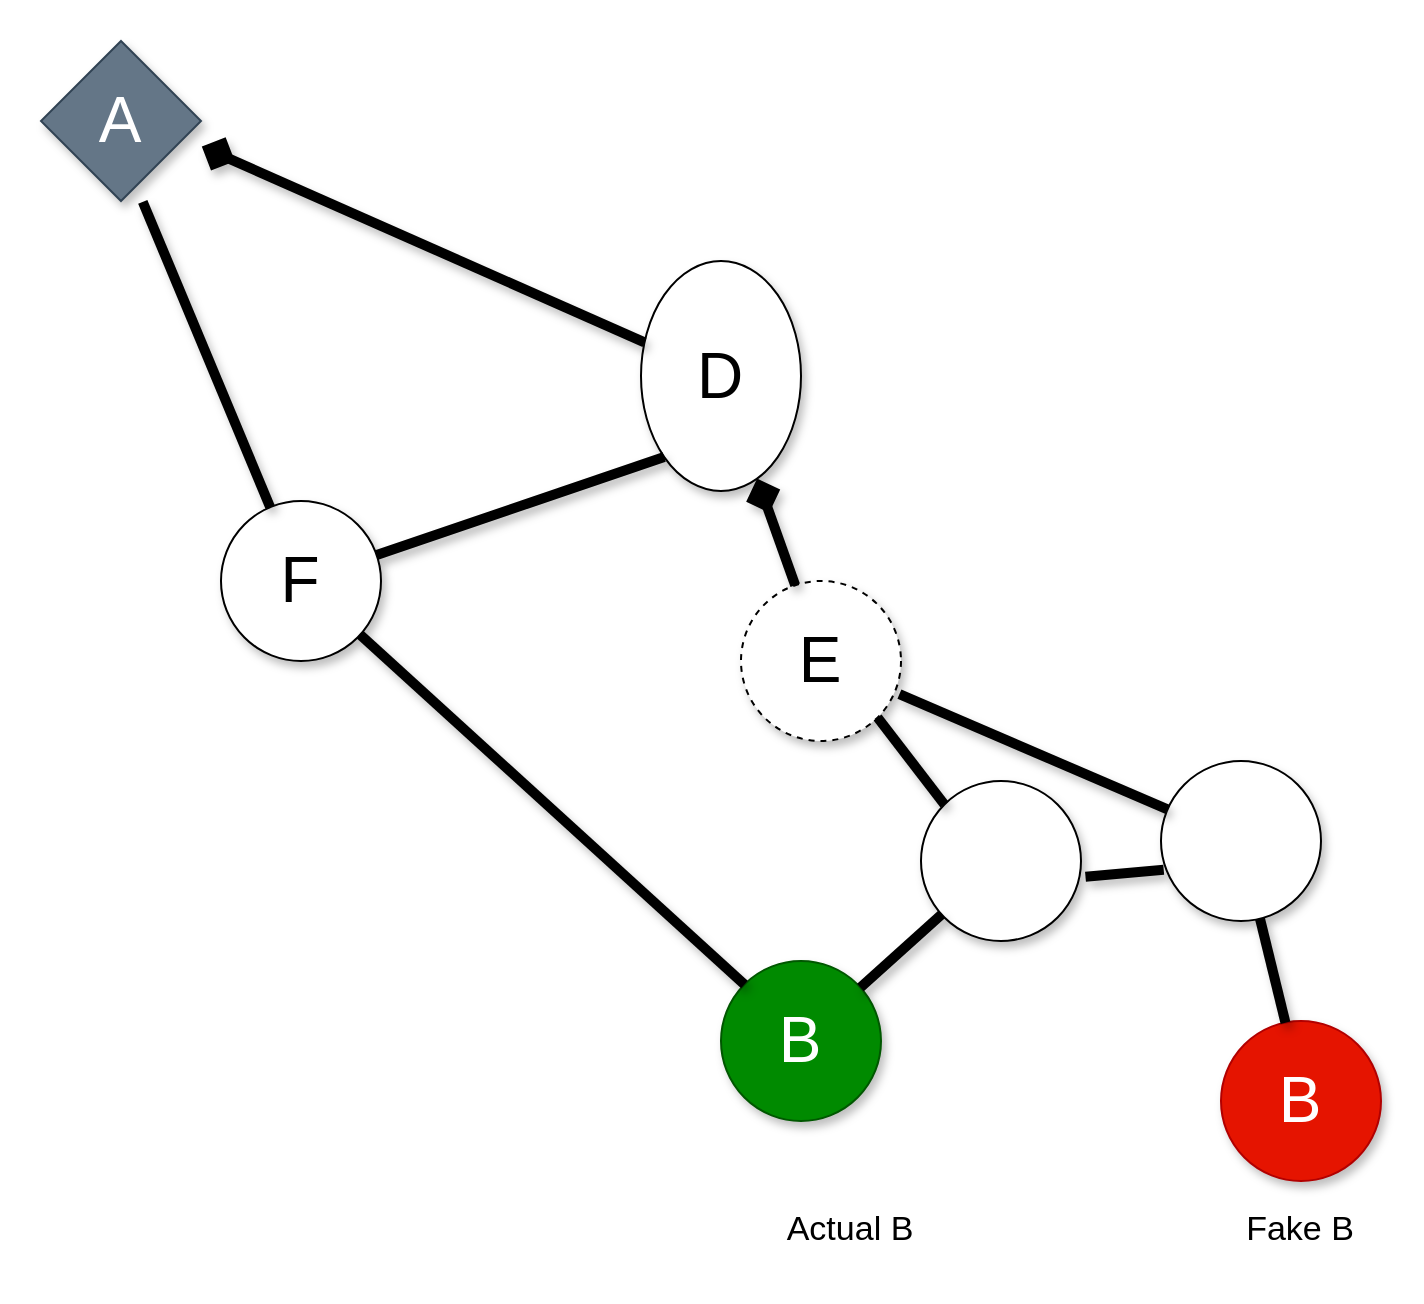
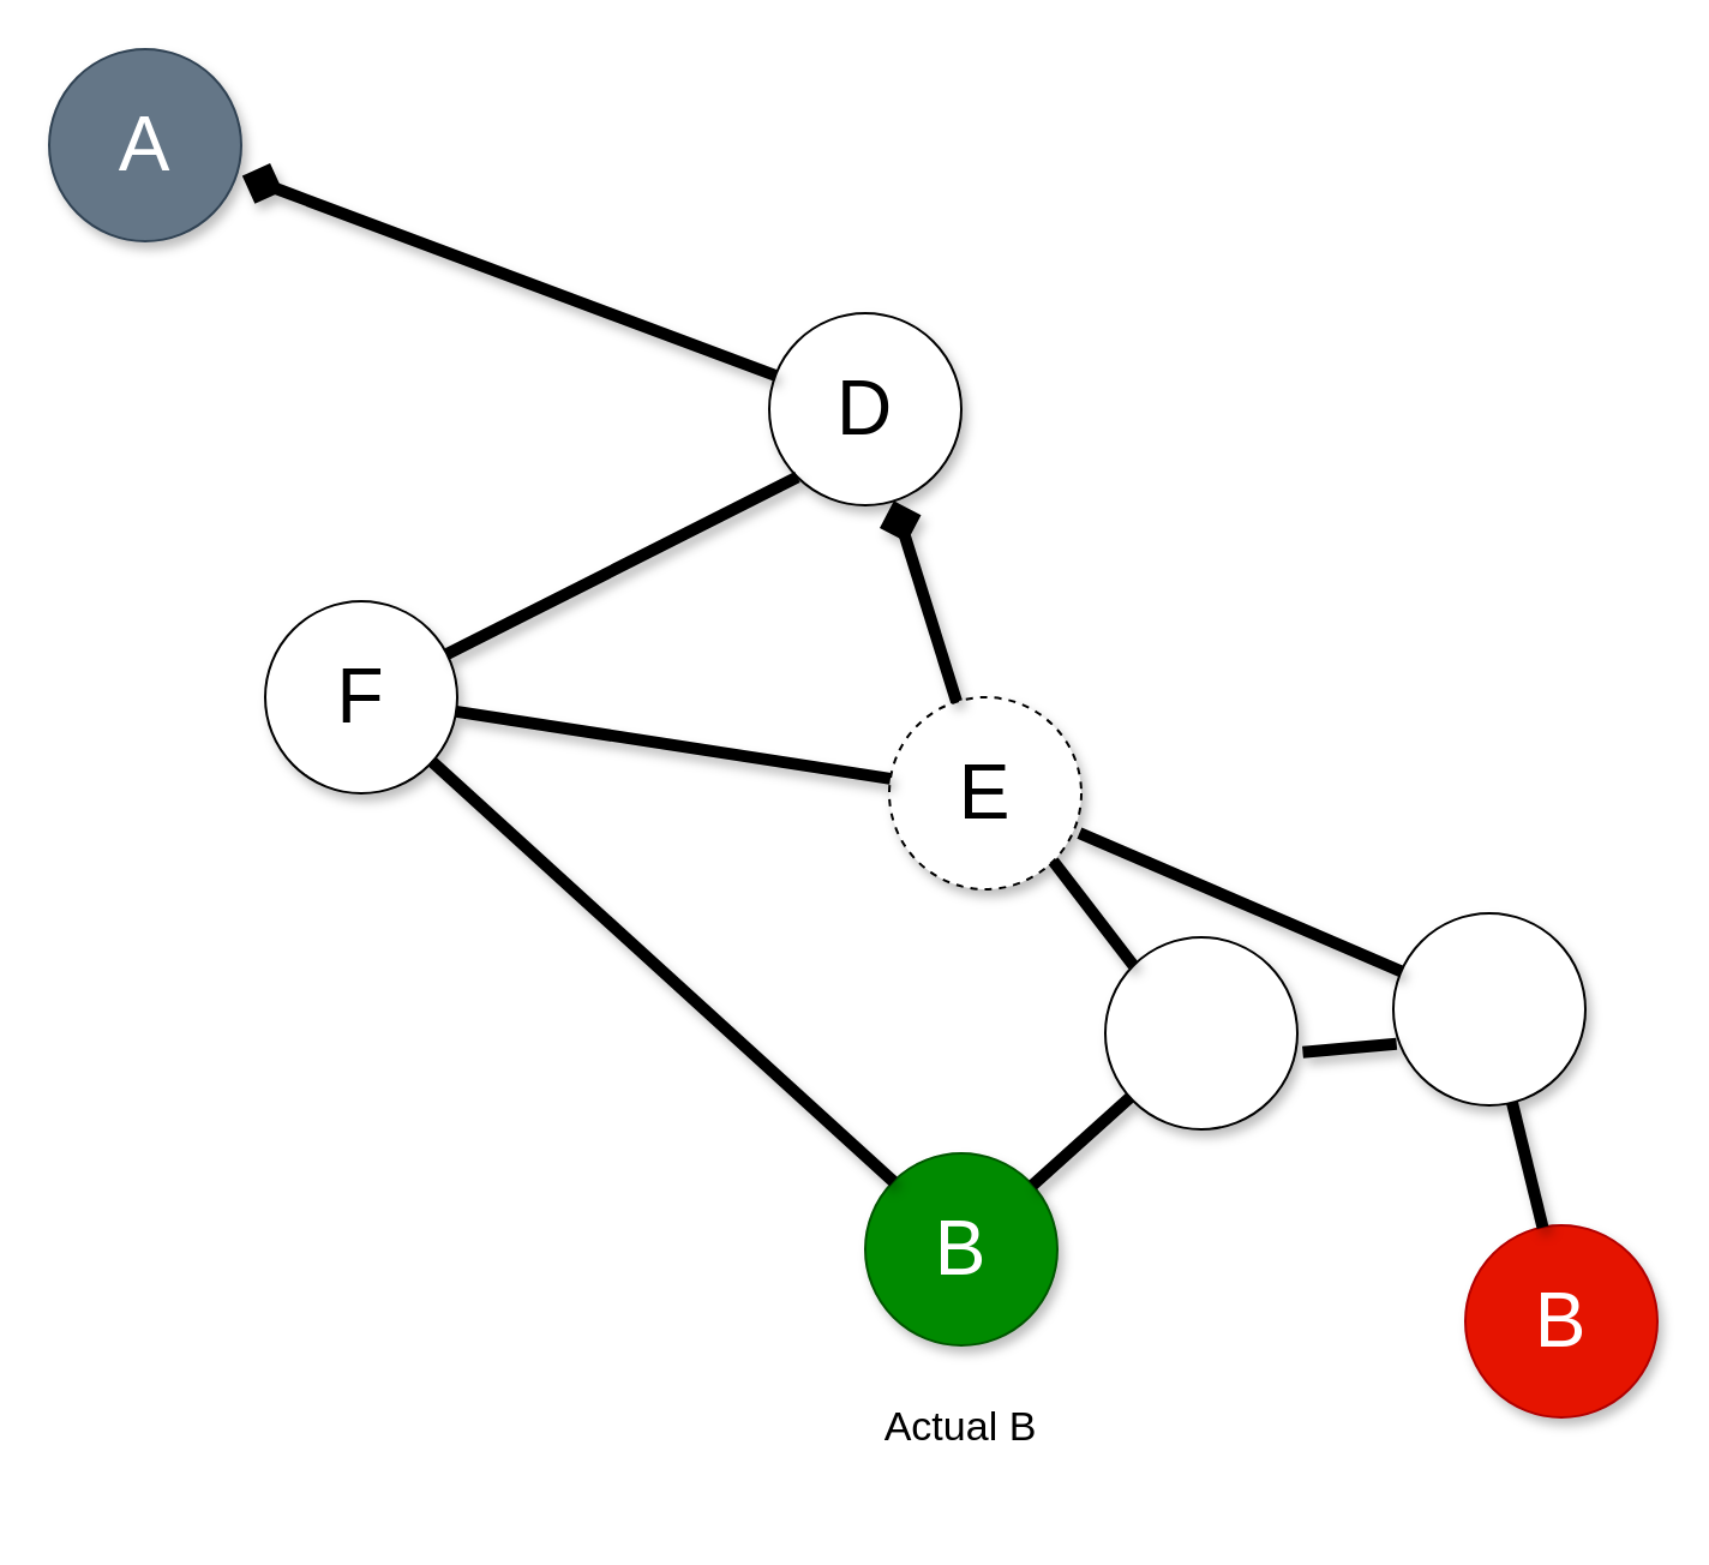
  <mxCell id="0" />
  <mxCell id="1" parent="0" />
- <mxCell id="2" value="&lt;font style=&quot;font-size: 32px;&quot;&gt;A&lt;/font&gt;" style="rhombus;whiteSpace=wrap;html=1;aspect=fixed;shadow=1;fillColor=#647687;fontColor=#ffffff;strokeColor=#314354;" vertex="1" parent="1"><mxGeometry x="20" y="20" width="80" height="80" as="geometry" /></mxCell>
- <mxCell id="3" value="&lt;font style=&quot;font-size: 32px;&quot;&gt;D&lt;/font&gt;" style="ellipse;whiteSpace=wrap;html=1;aspect=fixed;shadow=1;" vertex="1" parent="1"><mxGeometry x="320" y="130" width="80" height="115" as="geometry" /></mxCell>
+ <mxCell id="2" value="&lt;font style=&quot;font-size: 32px;&quot;&gt;A&lt;/font&gt;" style="ellipse;whiteSpace=wrap;html=1;aspect=fixed;shadow=1;fillColor=#647687;fontColor=#ffffff;strokeColor=#314354;" vertex="1" parent="1"><mxGeometry x="20" y="20" width="80" height="80" as="geometry" /></mxCell>
+ <mxCell id="3" value="&lt;font style=&quot;font-size: 32px;&quot;&gt;D&lt;/font&gt;" style="ellipse;whiteSpace=wrap;html=1;aspect=fixed;shadow=1;" vertex="1" parent="1"><mxGeometry x="320" y="130" width="80" height="80" as="geometry" /></mxCell>
  <mxCell id="4" value="" style="endArrow=diamond;html=1;rounded=0;strokeWidth=5;entryX=1.005;entryY=0.66;entryDx=0;entryDy=0;entryPerimeter=0;shadow=1;" edge="1" parent="1" source="3" target="2"><mxGeometry width="50" height="50" relative="1" as="geometry"><mxPoint x="100" y="230" as="sourcePoint" /><mxPoint x="150" y="180" as="targetPoint" /></mxGeometry></mxCell>
  <mxCell id="5" value="&lt;font style=&quot;font-size: 32px;&quot;&gt;F&lt;/font&gt;" style="ellipse;whiteSpace=wrap;html=1;aspect=fixed;shadow=1;" vertex="1" parent="1"><mxGeometry x="110" y="250" width="80" height="80" as="geometry" /></mxCell>
  <mxCell id="6" value="&lt;font style=&quot;font-size: 32px;&quot;&gt;B&lt;/font&gt;" style="ellipse;whiteSpace=wrap;html=1;aspect=fixed;shadow=1;fillColor=#008a00;fontColor=#ffffff;strokeColor=#005700;" vertex="1" parent="1"><mxGeometry x="360" y="480" width="80" height="80" as="geometry" /></mxCell>
  <mxCell id="7" value="&lt;font style=&quot;font-size: 32px;&quot;&gt;E&lt;/font&gt;" style="ellipse;whiteSpace=wrap;html=1;aspect=fixed;shadow=1;dashed=1;" vertex="1" parent="1"><mxGeometry x="370" y="290" width="80" height="80" as="geometry" /></mxCell>
  <mxCell id="8" value="" style="ellipse;whiteSpace=wrap;html=1;aspect=fixed;shadow=1;" vertex="1" parent="1"><mxGeometry x="580" y="380" width="80" height="80" as="geometry" /></mxCell>
  <mxCell id="9" value="" style="ellipse;whiteSpace=wrap;html=1;aspect=fixed;shadow=1;" vertex="1" parent="1"><mxGeometry x="460" y="390" width="80" height="80" as="geometry" /></mxCell>
  <mxCell id="10" value="&lt;font style=&quot;font-size: 32px;&quot;&gt;B&lt;/font&gt;" style="ellipse;whiteSpace=wrap;html=1;aspect=fixed;shadow=1;fillColor=#e51400;fontColor=#ffffff;strokeColor=#B20000;" vertex="1" parent="1"><mxGeometry x="610" y="510" width="80" height="80" as="geometry" /></mxCell>
- <mxCell id="11" value="&lt;font style=&quot;font-size: 17px;&quot;&gt;Fake B&lt;br&gt;&lt;/font&gt;" style="text;html=1;align=center;verticalAlign=middle;whiteSpace=wrap;rounded=0;shadow=1;" vertex="1" parent="1"><mxGeometry x="620" y="600" width="60" height="30" as="geometry" /></mxCell>
- <mxCell id="12" value="&lt;font style=&quot;font-size: 17px;&quot;&gt;Actual B&lt;/font&gt;" style="text;html=1;align=center;verticalAlign=middle;whiteSpace=wrap;rounded=0;shadow=1;" vertex="1" parent="1"><mxGeometry x="385" y="600" width="80" height="30" as="geometry" /></mxCell>
+ <mxCell id="12" value="&lt;font style=&quot;font-size: 17px;&quot;&gt;Actual B&lt;/font&gt;" style="text;html=1;align=center;verticalAlign=middle;whiteSpace=wrap;rounded=0;shadow=1;" vertex="1" parent="1"><mxGeometry x="360" y="580" width="80" height="30" as="geometry" /></mxCell>
  <mxCell id="13" value="" style="endArrow=none;html=1;rounded=0;strokeWidth=5;exitX=0;exitY=1;exitDx=0;exitDy=0;shadow=1;" edge="1" parent="1" source="3" target="5"><mxGeometry width="50" height="50" relative="1" as="geometry"><mxPoint x="334" y="404" as="sourcePoint" /><mxPoint x="210" y="260" as="targetPoint" /></mxGeometry></mxCell>
- <mxCell id="14" value="" style="endArrow=none;html=1;rounded=0;strokeWidth=5;entryX=0.636;entryY=1.005;entryDx=0;entryDy=0;entryPerimeter=0;shadow=1;" edge="1" parent="1" source="5" target="2"><mxGeometry width="50" height="50" relative="1" as="geometry"><mxPoint x="120" y="240" as="sourcePoint" /><mxPoint x="90" y="130" as="targetPoint" /></mxGeometry></mxCell>
+ <mxCell id="14" value="" style="endArrow=none;html=1;rounded=0;strokeWidth=5;shadow=1;" edge="1" parent="1" source="5" target="7"><mxGeometry width="50" height="50" relative="1" as="geometry"><mxPoint x="120" y="240" as="sourcePoint" /><mxPoint x="90" y="130" as="targetPoint" /></mxGeometry></mxCell>
  <mxCell id="15" value="" style="endArrow=diamond;html=1;rounded=0;strokeWidth=5;shadow=1;" edge="1" parent="1" source="7" target="3"><mxGeometry width="50" height="50" relative="1" as="geometry"><mxPoint x="434" y="414" as="sourcePoint" /><mxPoint x="190" y="360" as="targetPoint" /></mxGeometry></mxCell>
  <mxCell id="16" value="" style="endArrow=none;html=1;rounded=0;strokeWidth=5;entryX=0;entryY=0;entryDx=0;entryDy=0;shadow=1;" edge="1" parent="1" source="5" target="6"><mxGeometry width="50" height="50" relative="1" as="geometry"><mxPoint x="372" y="182" as="sourcePoint" /><mxPoint x="128" y="128" as="targetPoint" /></mxGeometry></mxCell>
  <mxCell id="17" value="" style="endArrow=none;html=1;rounded=0;strokeWidth=5;entryX=1;entryY=1;entryDx=0;entryDy=0;exitX=0;exitY=0;exitDx=0;exitDy=0;shadow=1;" edge="1" parent="1" source="9" target="7"><mxGeometry width="50" height="50" relative="1" as="geometry"><mxPoint x="382" y="192" as="sourcePoint" /><mxPoint x="138" y="138" as="targetPoint" /></mxGeometry></mxCell>
  <mxCell id="18" value="" style="endArrow=none;html=1;rounded=0;strokeWidth=5;exitX=0.99;exitY=0.707;exitDx=0;exitDy=0;exitPerimeter=0;shadow=1;" edge="1" parent="1" source="7" target="8"><mxGeometry width="50" height="50" relative="1" as="geometry"><mxPoint x="392" y="202" as="sourcePoint" /><mxPoint x="148" y="148" as="targetPoint" /></mxGeometry></mxCell>
  <mxCell id="19" value="" style="endArrow=none;html=1;rounded=0;strokeWidth=5;entryX=1.028;entryY=0.598;entryDx=0;entryDy=0;exitX=0.017;exitY=0.68;exitDx=0;exitDy=0;exitPerimeter=0;entryPerimeter=0;shadow=1;" edge="1" parent="1" source="8" target="9"><mxGeometry width="50" height="50" relative="1" as="geometry"><mxPoint x="402" y="212" as="sourcePoint" /><mxPoint x="158" y="158" as="targetPoint" /></mxGeometry></mxCell>
  <mxCell id="20" value="" style="endArrow=none;html=1;rounded=0;strokeWidth=5;exitX=0.403;exitY=0.011;exitDx=0;exitDy=0;exitPerimeter=0;shadow=1;" edge="1" parent="1" source="10" target="8"><mxGeometry width="50" height="50" relative="1" as="geometry"><mxPoint x="412" y="222" as="sourcePoint" /><mxPoint x="168" y="168" as="targetPoint" /></mxGeometry></mxCell>
  <mxCell id="21" value="" style="endArrow=none;html=1;rounded=0;strokeWidth=5;shadow=1;" edge="1" parent="1" source="9" target="6"><mxGeometry width="50" height="50" relative="1" as="geometry"><mxPoint x="422" y="232" as="sourcePoint" /><mxPoint x="178" y="178" as="targetPoint" /></mxGeometry></mxCell>
